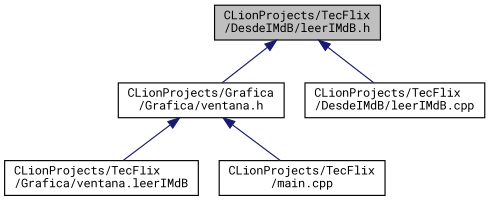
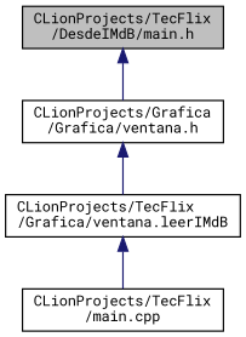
  digraph {
    fontname="Roboto Mono"
    node [color=black fillcolor=white fontname="Roboto Mono" fontsize=10 shape=record style=filled]
    edge [color=midnightblue dir=back fontname="Roboto Mono" fontsize=10 labelfontname=Helvetica labelfontsize=10 style=solid]
-   n1 [fillcolor=grey75 fontcolor=black height=0.2 label="CLionProjects/TecFlix\l/DesdeIMdB/leerIMdB.h" width=0.4]
+   n1 [fillcolor=grey75 fontcolor=black height=0.2 label="CLionProjects/TecFlix\l/DesdeIMdB/main.h" width=0.4]
    n2 [height=0.2 label="CLionProjects/Grafica\l/Grafica/ventana.h" width=0.4]
-   n3 [height=0.2 label="CLionProjects/TecFlix\l/DesdeIMdB/leerIMdB.cpp" width=0.4]
    n4 [height=0.2 label="CLionProjects/TecFlix\l/Grafica/ventana.leerIMdB" width=0.4]
    n5 [height=0.2 label="CLionProjects/TecFlix\l/main.cpp" width=0.4]
    n1 -> n2
-   n1 -> n3
    n2 -> n4
-   n2 -> n5
+   n4 -> n5
  }
